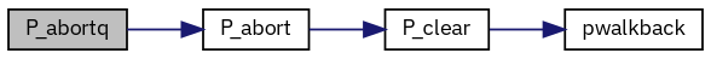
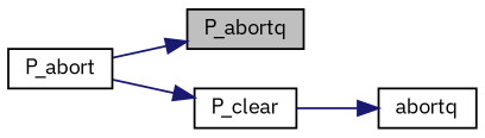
  digraph {
    fontname="IBM Plex Sans"
    rankdir=LR
    node [color=black fillcolor=white fontname="IBM Plex Sans" fontsize=10 shape=record style=filled]
    edge [color=midnightblue fontname="IBM Plex Sans" fontsize=10 labelfontname=Helvetica labelfontsize=10 style=solid]
    n1 [fillcolor=grey75 fontcolor=black height=0.2 label=P_abortq width=0.4]
    n2 [height=0.2 label=P_abort width=0.4]
-   n3 [height=0.2 label=pwalkback width=0.4]
+   n3 [height=0.2 label=abortq width=0.4]
    n4 [height=0.2 label=P_clear width=0.4]
-   n1 -> n2
+   n2 -> n1
    n2 -> n4
    n4 -> n3
  }
